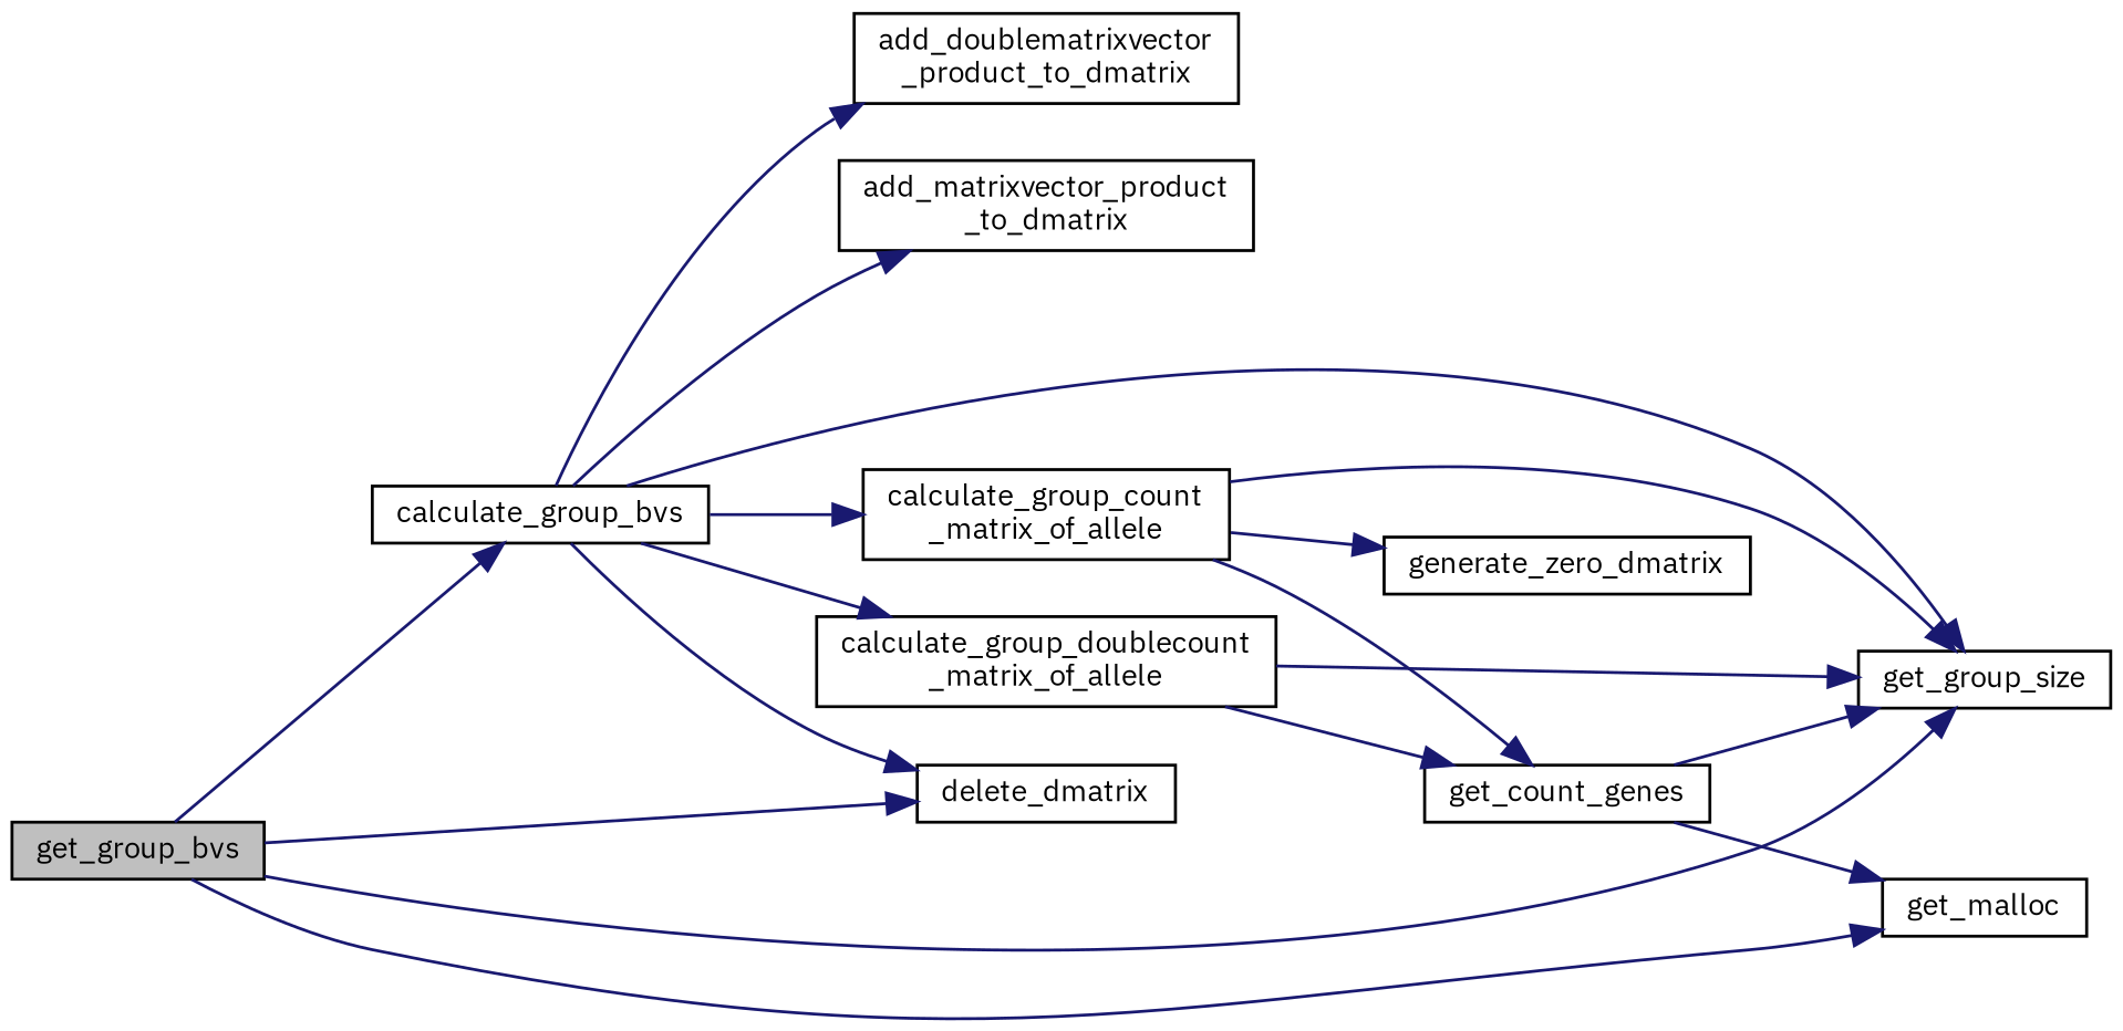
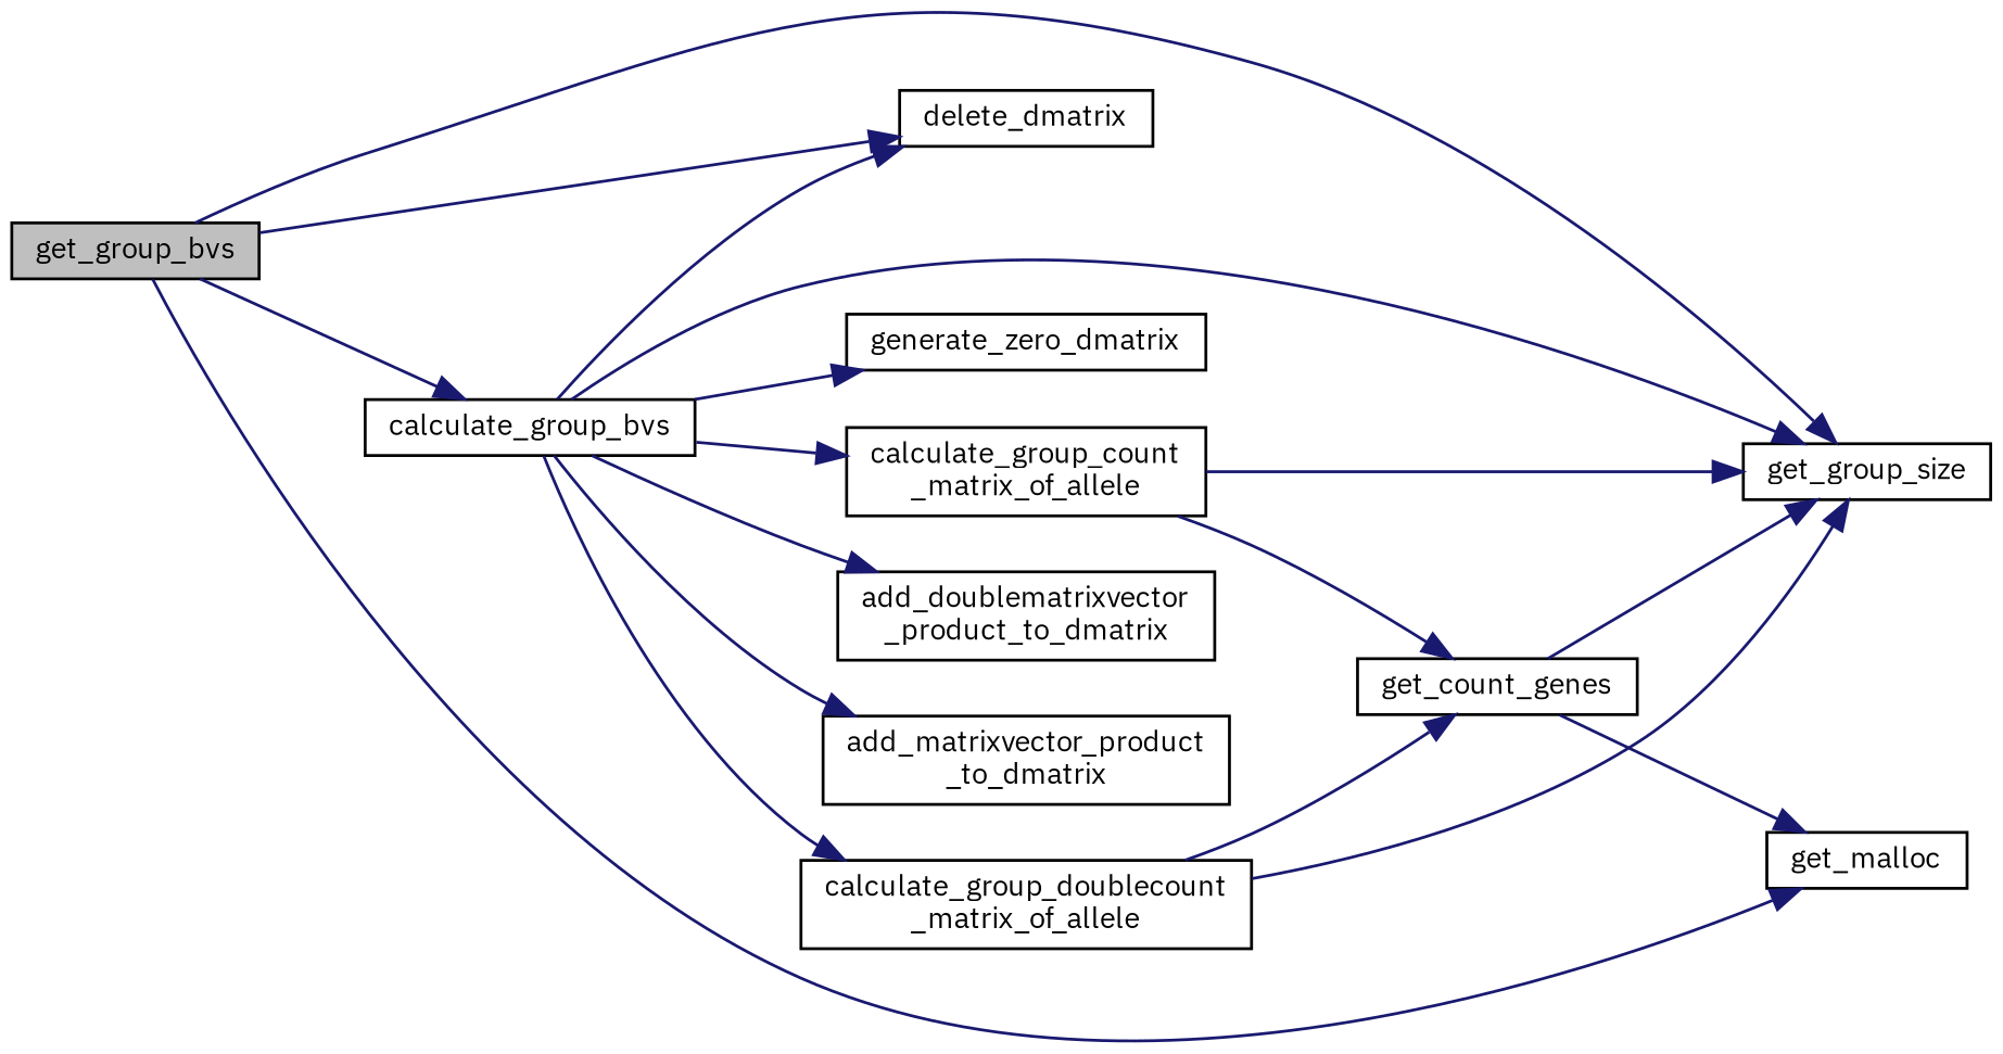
  digraph {
    fontname="IBM Plex Sans"
    rankdir=LR
    node [color=black fillcolor=white fontname="IBM Plex Sans" fontsize=10 shape=record style=filled]
    edge [color=midnightblue fontname="IBM Plex Sans" fontsize=10 labelfontname=Helvetica labelfontsize=10 style=solid]
    n1 [fillcolor=grey75 fontcolor=black height=0.2 label=get_group_bvs width=0.4]
    n2 [height=0.2 label=calculate_group_bvs width=0.4]
    n3 [height=0.2 label=get_group_size width=0.4]
    n4 [height=0.2 label=get_malloc width=0.4]
    n5 [height=0.2 label=delete_dmatrix width=0.4]
    n6 [height=0.2 label="add_doublematrixvector\l_product_to_dmatrix" width=0.4]
    n7 [height=0.2 label="add_matrixvector_product\l_to_dmatrix" width=0.4]
    n8 [height=0.2 label="calculate_group_count\l_matrix_of_allele" width=0.4]
    n9 [height=0.2 label="calculate_group_doublecount\l_matrix_of_allele" width=0.4]
    n10 [height=0.2 label=generate_zero_dmatrix width=0.4]
    n11 [height=0.2 label=get_count_genes width=0.4]
    n1 -> n2
    n1 -> n3
    n1 -> n4
    n1 -> n5
    n2 -> n3
    n2 -> n5
    n2 -> n6
    n2 -> n7
    n2 -> n8
    n2 -> n9
-   n8 -> n10
+   n2 -> n10
    n8 -> n3
    n8 -> n11
    n9 -> n3
    n9 -> n11
    n11 -> n3
    n11 -> n4
  }
